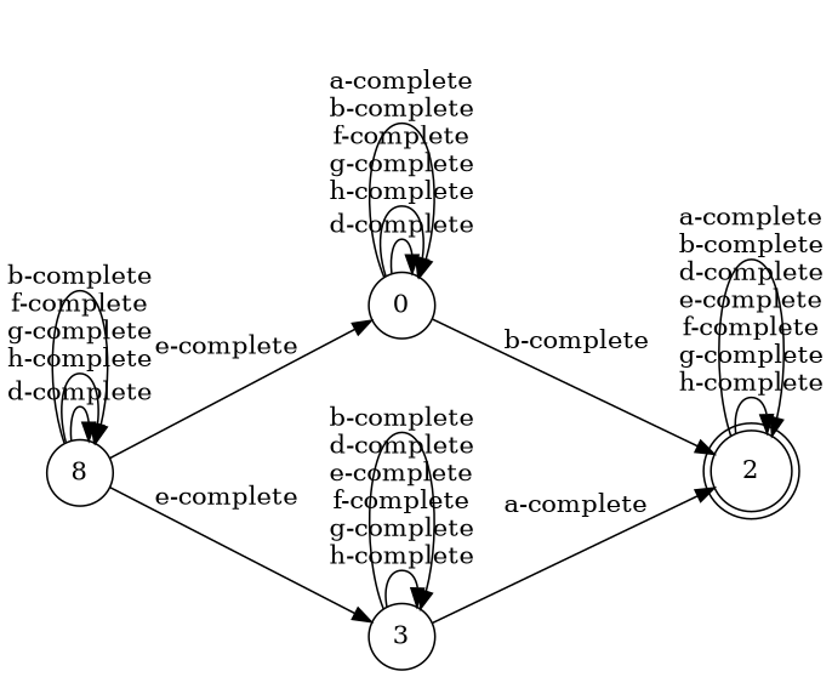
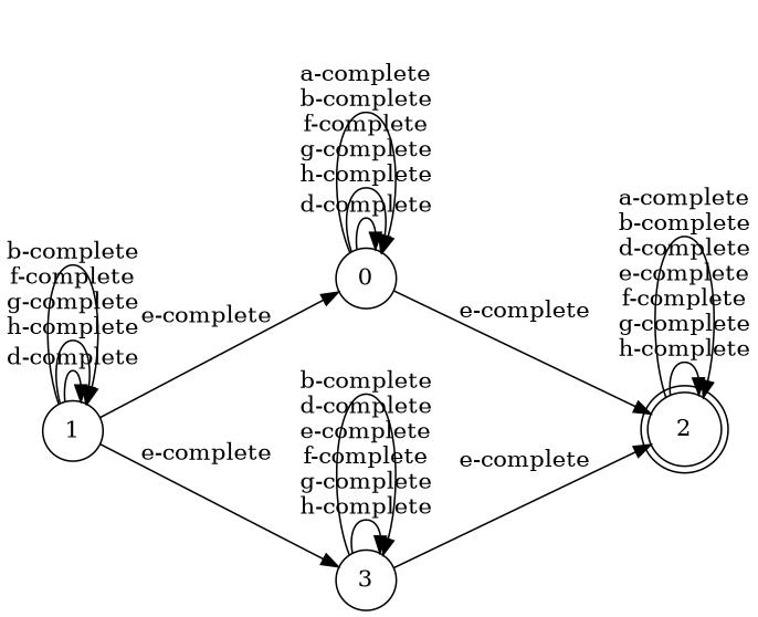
  digraph {
    rankdir=LR
    node [shape=circle]
    0
    2 [shape=doublecircle]
-   1 [label=8]
+   1
    3
    0 -> 0 [label="d-complete"]
    0 -> 0 [label="f-complete\ng-complete\nh-complete"]
    0 -> 0 [label="a-complete\nb-complete"]
-   0 -> 2 [label="b-complete"]
+   0 -> 2 [label="e-complete"]
    2 -> 2 [label="d-complete\ne-complete\nf-complete\ng-complete\nh-complete"]
    2 -> 2 [label="a-complete\nb-complete"]
    1 -> 0 [label="e-complete"]
    1 -> 1 [label="d-complete"]
    1 -> 1 [label="f-complete\ng-complete\nh-complete"]
    1 -> 1 [label="b-complete"]
    1 -> 3 [label="e-complete"]
-   3 -> 2 [label="a-complete"]
+   3 -> 2 [label="e-complete"]
    3 -> 3 [label="d-complete\ne-complete\nf-complete\ng-complete\nh-complete"]
    3 -> 3 [label="b-complete"]
  }
